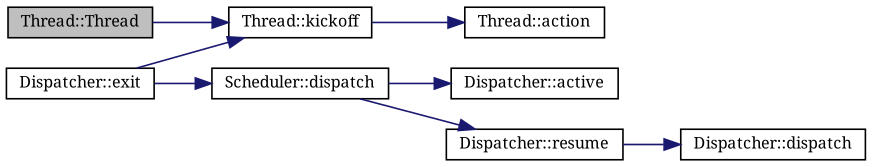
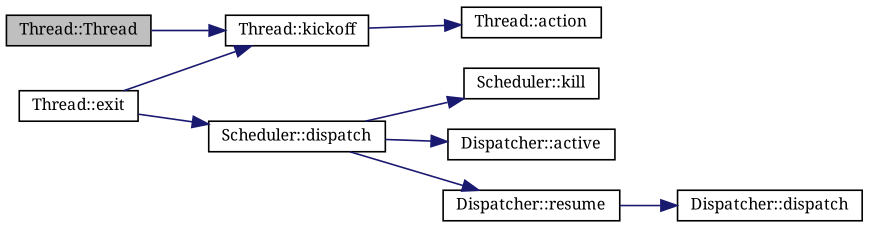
  digraph {
    fontname="Noto Serif"
    rankdir=LR
    node [color=black fontname="Noto Serif" fontsize=10 shape=record]
    edge [color=midnightblue fontname="Noto Serif" fontsize=10 labelfontname=Helvetica labelfontsize=10 style=solid]
    n1 [fillcolor=grey75 fontcolor=black height=0.2 label="Thread::Thread" style=filled width=0.4]
    n2 [height=0.2 label="Thread::kickoff" width=0.4]
    n3 [height=0.2 label="Thread::action" width=0.4]
-   n4 [height=0.2 label="Dispatcher::exit" width=0.4]
+   n4 [height=0.2 label="Thread::exit" width=0.4]
    n5 [height=0.2 label="Scheduler::dispatch" width=0.4]
+   n6 [height=0.2 label="Scheduler::kill" width=0.4]
    n7 [height=0.2 label="Dispatcher::active" width=0.4]
    n8 [height=0.2 label="Dispatcher::resume" width=0.4]
    n9 [height=0.2 label="Dispatcher::dispatch" width=0.4]
    n1 -> n2
    n2 -> n3
    n4 -> n2
    n4 -> n5
+   n5 -> n6
    n5 -> n7
    n5 -> n8
    n8 -> n9
  }
